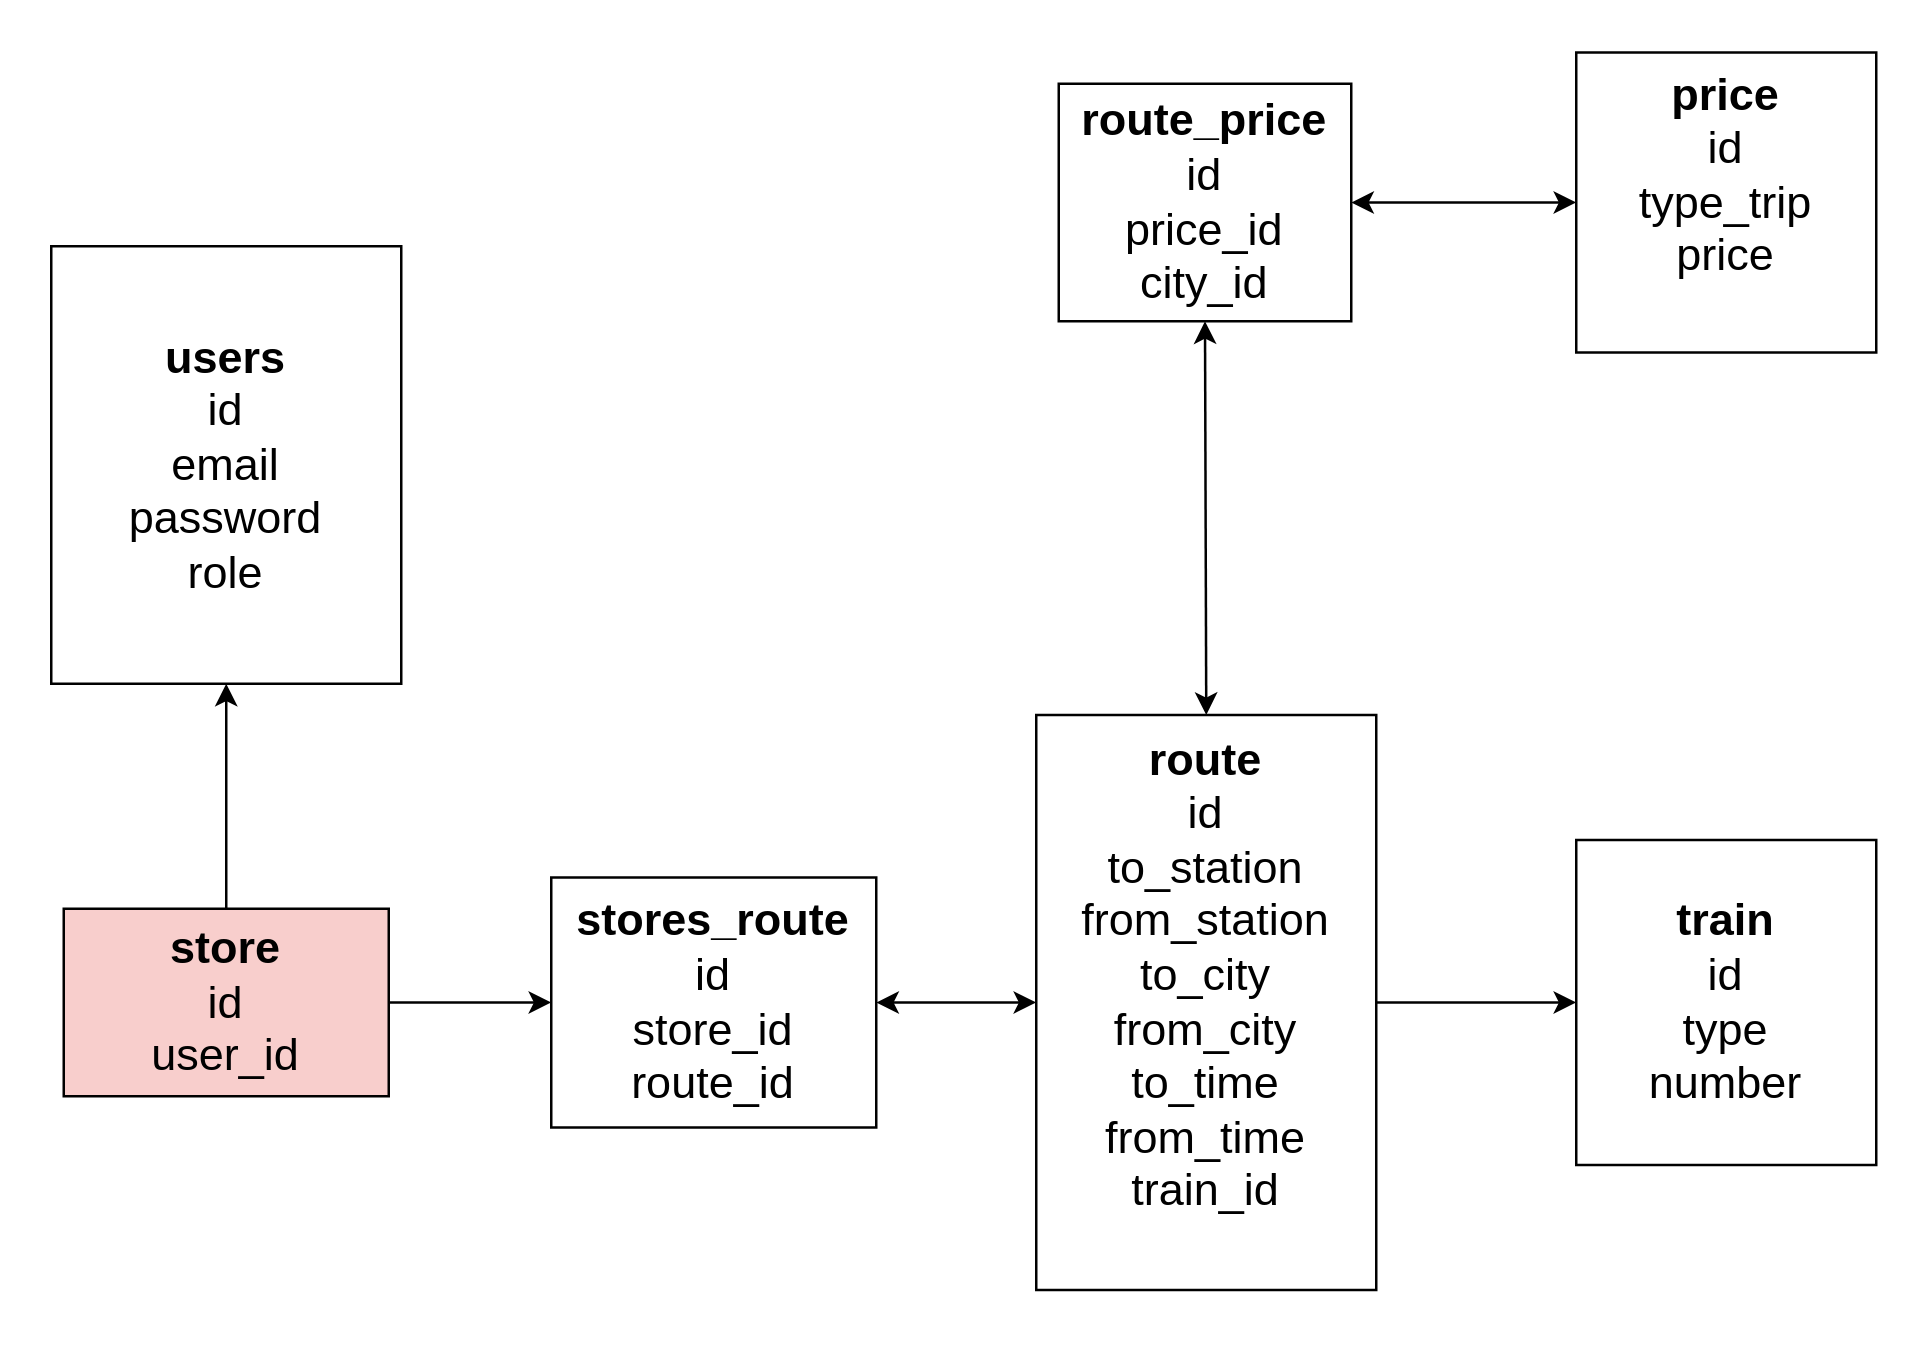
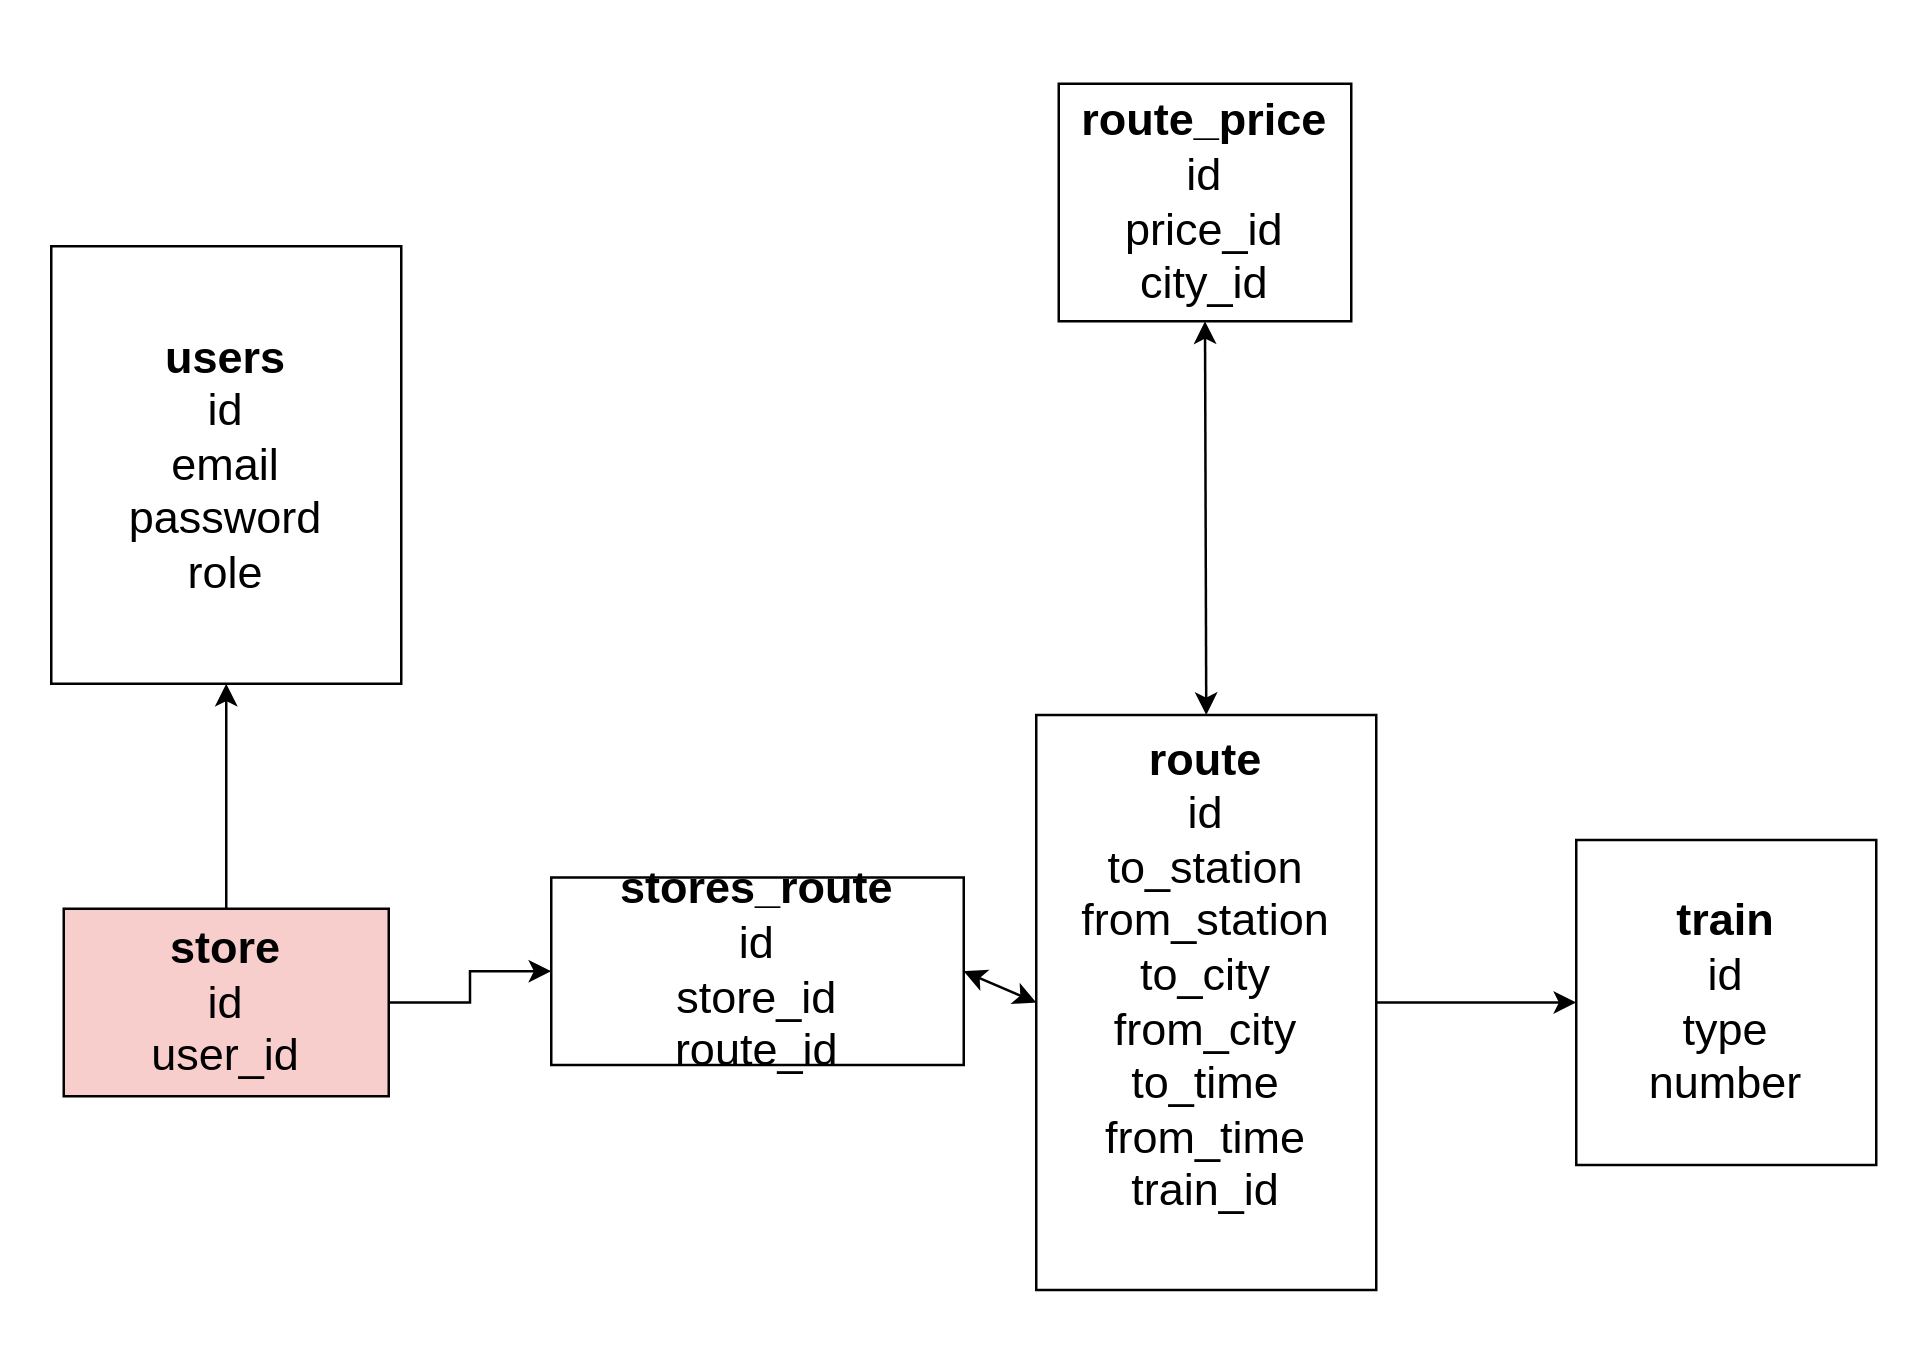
  <mxCell id="0" />
  <mxCell id="1" parent="0" />
  <mxCell id="2" value="&lt;font style=&quot;font-size: 18px;&quot;&gt;&lt;b&gt;users&lt;/b&gt;&lt;br&gt;id&lt;br&gt;email&lt;br&gt;password&lt;br&gt;role&lt;/font&gt;" style="rounded=0;whiteSpace=wrap;html=1;" parent="1" vertex="1"><mxGeometry x="20" y="98" width="140" height="175" as="geometry" /></mxCell>
  <mxCell id="3" value="&lt;font style=&quot;font-size: 18px;&quot;&gt;&lt;b style=&quot;&quot;&gt;train&lt;/b&gt;&lt;br&gt;id&lt;br&gt;type&lt;br&gt;number&lt;br&gt;&lt;/font&gt;" style="rounded=0;whiteSpace=wrap;html=1;" parent="1" vertex="1"><mxGeometry x="630" y="335.5" width="120" height="130" as="geometry" /></mxCell>
  <mxCell id="4" value="" style="edgeStyle=orthogonalEdgeStyle;rounded=0;orthogonalLoop=1;jettySize=auto;html=1;" parent="1" source="5" target="3" edge="1"><mxGeometry relative="1" as="geometry" /></mxCell>
  <mxCell id="5" value="&lt;font style=&quot;font-size: 18px;&quot;&gt;&lt;b&gt;route&lt;/b&gt;&lt;br&gt;id&lt;br&gt;to_station&lt;br style=&quot;border-color: var(--border-color);&quot;&gt;from_station&lt;br&gt;to_city&lt;br&gt;from_city&lt;br&gt;to_time&lt;br&gt;from_time&lt;br&gt;train_id&lt;br&gt;&lt;br&gt;&lt;/font&gt;" style="rounded=0;whiteSpace=wrap;html=1;" parent="1" vertex="1"><mxGeometry x="414" y="285.5" width="136" height="230" as="geometry" /></mxCell>
- <mxCell id="6" value="&lt;font style=&quot;font-size: 18px;&quot;&gt;&lt;b&gt;stores_route&lt;br&gt;&lt;/b&gt;id&lt;br&gt;store_id&lt;br&gt;route_id&lt;br&gt;&lt;/font&gt;" style="rounded=0;whiteSpace=wrap;html=1;" parent="1" vertex="1"><mxGeometry x="220" y="350.5" width="130" height="100" as="geometry" /></mxCell>
- <mxCell id="7" value="&lt;font style=&quot;font-size: 18px;&quot;&gt;&lt;b&gt;price&lt;/b&gt;&lt;br&gt;id&lt;br&gt;type_trip&lt;br&gt;price&lt;br&gt;&lt;br&gt;&lt;/font&gt;" style="rounded=0;whiteSpace=wrap;html=1;" vertex="1" parent="1"><mxGeometry x="630" y="20.5" width="120" height="120" as="geometry" /></mxCell>
+ <mxCell id="6" value="&lt;font style=&quot;font-size: 18px;&quot;&gt;&lt;b&gt;stores_route&lt;br&gt;&lt;/b&gt;id&lt;br&gt;store_id&lt;br&gt;route_id&lt;br&gt;&lt;/font&gt;" style="rounded=0;whiteSpace=wrap;html=1;" parent="1" vertex="1"><mxGeometry x="220" y="350.5" width="165" height="75" as="geometry" /></mxCell>
  <mxCell id="8" value="&lt;font style=&quot;font-size: 18px;&quot;&gt;&lt;b&gt;route_price&lt;br&gt;&lt;/b&gt;id&lt;br&gt;price_id&lt;br&gt;city_id&lt;br&gt;&lt;/font&gt;" style="rounded=0;whiteSpace=wrap;html=1;" vertex="1" parent="1"><mxGeometry x="423" y="33" width="117" height="95" as="geometry" /></mxCell>
  <mxCell id="9" value="" style="endArrow=classic;startArrow=classic;html=1;rounded=0;exitX=1;exitY=0.5;exitDx=0;exitDy=0;entryX=0;entryY=0.5;entryDx=0;entryDy=0;" edge="1" parent="1" source="6" target="5"><mxGeometry width="50" height="50" relative="1" as="geometry"><mxPoint x="390" y="258" as="sourcePoint" /><mxPoint x="440" y="208" as="targetPoint" /></mxGeometry></mxCell>
  <mxCell id="10" value="" style="endArrow=classic;startArrow=classic;html=1;rounded=0;exitX=0.5;exitY=1;exitDx=0;exitDy=0;entryX=0.5;entryY=0;entryDx=0;entryDy=0;" edge="1" parent="1" source="8" target="5"><mxGeometry width="50" height="50" relative="1" as="geometry"><mxPoint x="390" y="258" as="sourcePoint" /><mxPoint x="440" y="208" as="targetPoint" /></mxGeometry></mxCell>
- <mxCell id="11" value="" style="endArrow=classic;startArrow=classic;html=1;rounded=0;exitX=1;exitY=0.5;exitDx=0;exitDy=0;entryX=0;entryY=0.5;entryDx=0;entryDy=0;" edge="1" parent="1" source="8" target="7"><mxGeometry width="50" height="50" relative="1" as="geometry"><mxPoint x="390" y="258" as="sourcePoint" /><mxPoint x="440" y="208" as="targetPoint" /></mxGeometry></mxCell>
  <mxCell id="12" value="" style="edgeStyle=orthogonalEdgeStyle;rounded=0;orthogonalLoop=1;jettySize=auto;html=1;" edge="1" parent="1" source="14" target="6"><mxGeometry relative="1" as="geometry" /></mxCell>
  <mxCell id="13" style="edgeStyle=orthogonalEdgeStyle;rounded=0;orthogonalLoop=1;jettySize=auto;html=1;exitX=0.5;exitY=0;exitDx=0;exitDy=0;entryX=0.5;entryY=1;entryDx=0;entryDy=0;" edge="1" parent="1" source="14" target="2"><mxGeometry relative="1" as="geometry" /></mxCell>
  <mxCell id="14" value="&lt;font style=&quot;font-size: 18px;&quot;&gt;&lt;b&gt;store&lt;/b&gt;&lt;br&gt;id&lt;br&gt;user_id&lt;/font&gt;" style="rounded=0;whiteSpace=wrap;html=1;fillColor=#f8cecc;" vertex="1" parent="1"><mxGeometry x="25" y="363" width="130" height="75" as="geometry" /></mxCell>
